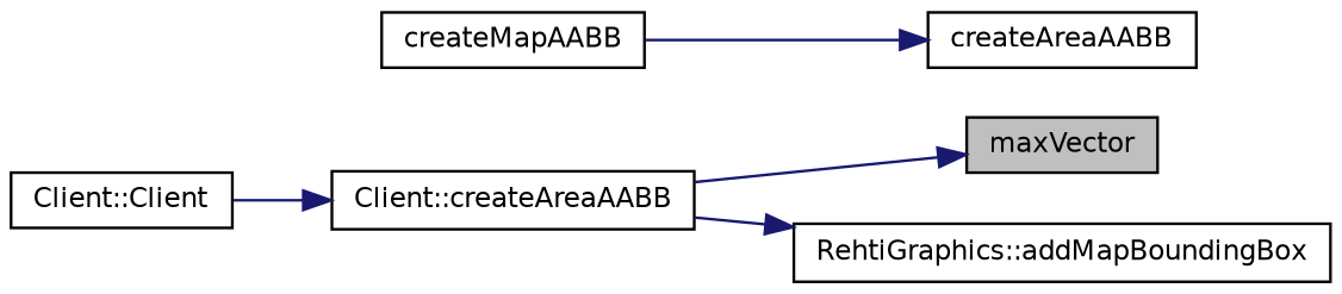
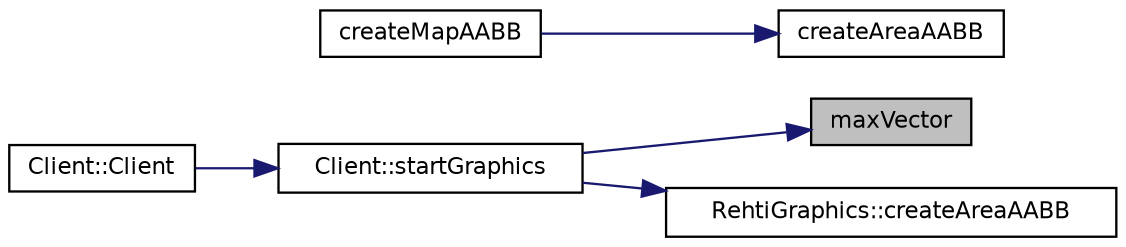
  digraph {
    rankdir=RL
    node [color=black fillcolor=white fontname=Helvetica fontsize=10 shape=record style=filled]
    edge [color=midnightblue dir=back fontname=Helvetica fontsize=10 labelfontname=Helvetica labelfontsize=10 style=solid]
    n1 [fillcolor=grey75 fontcolor=black height=0.2 label=maxVector width=0.4]
-   n2 [height=0.2 label="Client::createAreaAABB" width=0.4]
+   n2 [height=0.2 label="Client::startGraphics" width=0.4]
    n3 [height=0.2 label=createAreaAABB width=0.4]
    n4 [height=0.2 label=createMapAABB width=0.4]
-   n5 [height=0.2 label="RehtiGraphics::addMapBoundingBox" width=0.4]
+   n5 [height=0.2 label="RehtiGraphics::createAreaAABB" width=0.4]
    n6 [height=0.2 label="Client::Client" width=0.4]
    n1 -> n2
    n2 -> n6
    n3 -> n4
    n5 -> n2
  }
